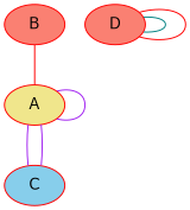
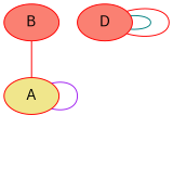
  graph {
    fontname="Liberation Sans"
    node [color=red fillcolor=salmon fontname="Liberation Sans" style=filled]
    edge [color=purple fontname="Liberation Sans" style=solid]
    n1 [fillcolor=khaki label=A]
-   n2 [fillcolor=skyblue label=C]
    n3 [label=B]
    n4 [label=D]
    n1 -- n1
-   n1 -- n2
-   n2 -- n1
    n3 -- n1 [color=red]
    n4 -- n4 [color=teal]
    n4 -- n4 [color=red]
  }
